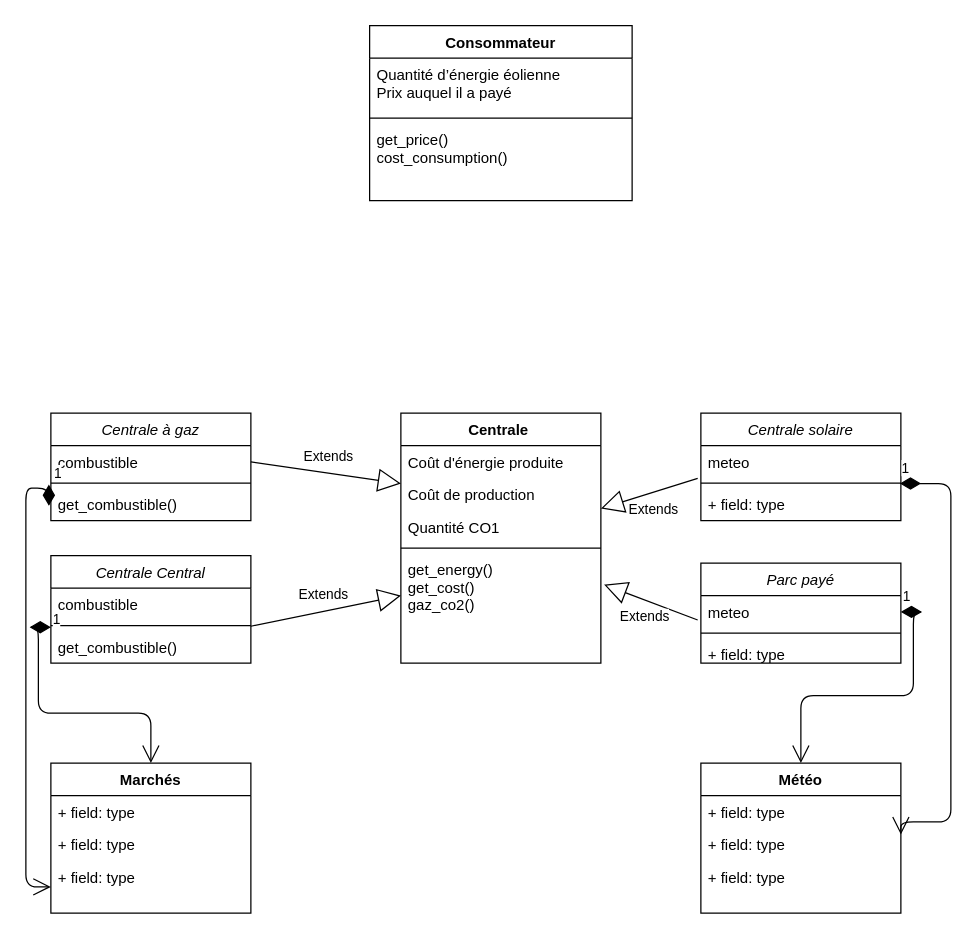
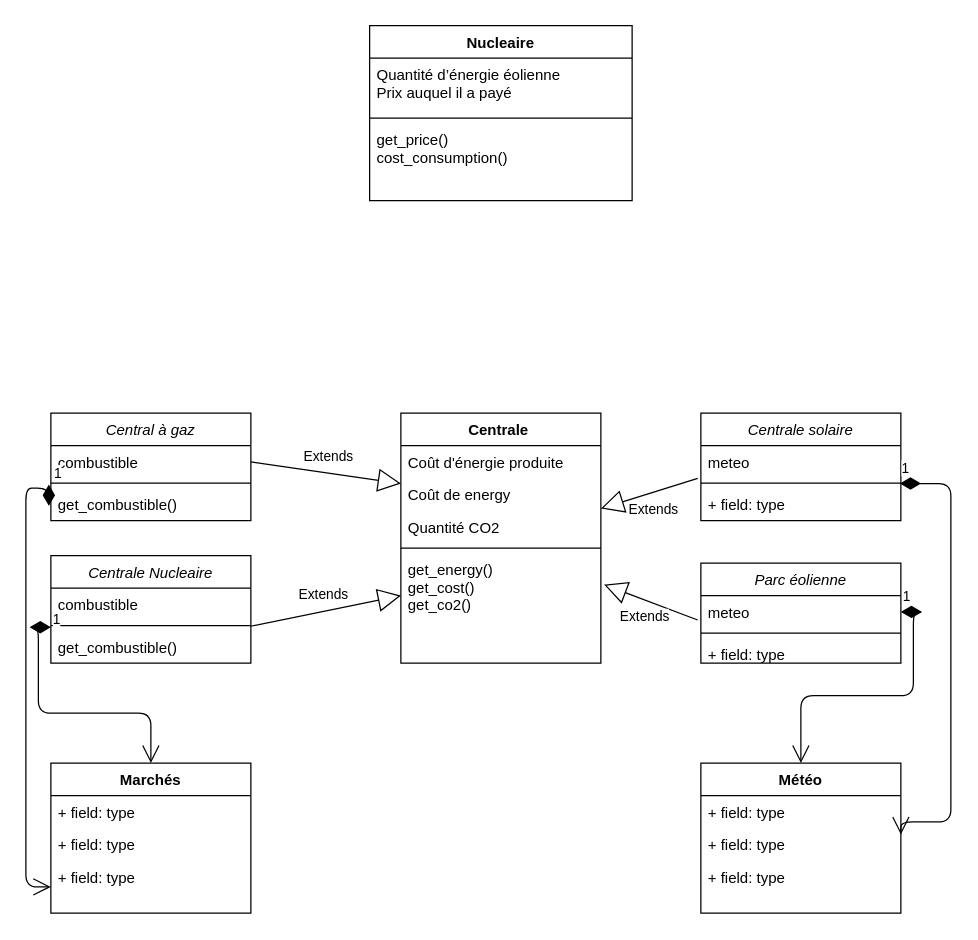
  <mxCell id="0" />
  <mxCell id="1" parent="0" />
  <mxCell id="2" value="Centrale " style="swimlane;fontStyle=1;align=center;verticalAlign=top;childLayout=stackLayout;horizontal=1;startSize=26;horizontalStack=0;resizeParent=1;resizeLast=0;collapsible=1;marginBottom=0;rounded=0;shadow=0;strokeWidth=1;" parent="1" vertex="1"><mxGeometry x="320" y="330" width="160" height="200" as="geometry"><mxRectangle x="230" y="140" width="160" height="26" as="alternateBounds" /></mxGeometry></mxCell>
  <mxCell id="3" value="Coût d'énergie produite" style="text;align=left;verticalAlign=top;spacingLeft=4;spacingRight=4;overflow=hidden;rotatable=0;points=[[0,0.5],[1,0.5]];portConstraint=eastwest;" parent="2" vertex="1"><mxGeometry y="26" width="160" height="26" as="geometry" /></mxCell>
- <mxCell id="4" value="Coût de production" style="text;align=left;verticalAlign=top;spacingLeft=4;spacingRight=4;overflow=hidden;rotatable=0;points=[[0,0.5],[1,0.5]];portConstraint=eastwest;rounded=0;shadow=0;html=0;" parent="2" vertex="1"><mxGeometry y="52" width="160" height="26" as="geometry" /></mxCell>
- <mxCell id="5" value="Quantité CO1" style="text;align=left;verticalAlign=top;spacingLeft=4;spacingRight=4;overflow=hidden;rotatable=0;points=[[0,0.5],[1,0.5]];portConstraint=eastwest;rounded=0;shadow=0;html=0;" parent="2" vertex="1"><mxGeometry y="78" width="160" height="26" as="geometry" /></mxCell>
+ <mxCell id="4" value="Coût de energy" style="text;align=left;verticalAlign=top;spacingLeft=4;spacingRight=4;overflow=hidden;rotatable=0;points=[[0,0.5],[1,0.5]];portConstraint=eastwest;rounded=0;shadow=0;html=0;" parent="2" vertex="1"><mxGeometry y="52" width="160" height="26" as="geometry" /></mxCell>
+ <mxCell id="5" value="Quantité CO2" style="text;align=left;verticalAlign=top;spacingLeft=4;spacingRight=4;overflow=hidden;rotatable=0;points=[[0,0.5],[1,0.5]];portConstraint=eastwest;rounded=0;shadow=0;html=0;" parent="2" vertex="1"><mxGeometry y="78" width="160" height="26" as="geometry" /></mxCell>
  <mxCell id="6" value="" style="line;html=1;strokeWidth=1;align=left;verticalAlign=middle;spacingTop=-1;spacingLeft=3;spacingRight=3;rotatable=0;labelPosition=right;points=[];portConstraint=eastwest;" parent="2" vertex="1"><mxGeometry y="104" width="160" height="8" as="geometry" /></mxCell>
- <mxCell id="7" value="get_energy()&#10;get_cost()&#10;gaz_co2()" style="text;align=left;verticalAlign=top;spacingLeft=4;spacingRight=4;overflow=hidden;rotatable=0;points=[[0,0.5],[1,0.5]];portConstraint=eastwest;" parent="2" vertex="1"><mxGeometry y="112" width="160" height="68" as="geometry" /></mxCell>
- <mxCell id="8" value="Consommateur" style="swimlane;fontStyle=1;align=center;verticalAlign=top;childLayout=stackLayout;horizontal=1;startSize=26;horizontalStack=0;resizeParent=1;resizeParentMax=0;resizeLast=0;collapsible=1;marginBottom=0;" vertex="1" parent="1"><mxGeometry x="295" y="20" width="210" height="140" as="geometry" /></mxCell>
+ <mxCell id="7" value="get_energy()&#10;get_cost()&#10;get_co2()" style="text;align=left;verticalAlign=top;spacingLeft=4;spacingRight=4;overflow=hidden;rotatable=0;points=[[0,0.5],[1,0.5]];portConstraint=eastwest;" parent="2" vertex="1"><mxGeometry y="112" width="160" height="68" as="geometry" /></mxCell>
+ <mxCell id="8" value="Nucleaire" style="swimlane;fontStyle=1;align=center;verticalAlign=top;childLayout=stackLayout;horizontal=1;startSize=26;horizontalStack=0;resizeParent=1;resizeParentMax=0;resizeLast=0;collapsible=1;marginBottom=0;" vertex="1" parent="1"><mxGeometry x="295" y="20" width="210" height="140" as="geometry" /></mxCell>
  <mxCell id="9" value="Quantité d’énergie éolienne &#10;Prix auquel il a payé" style="text;strokeColor=none;fillColor=none;align=left;verticalAlign=top;spacingLeft=4;spacingRight=4;overflow=hidden;rotatable=0;points=[[0,0.5],[1,0.5]];portConstraint=eastwest;" vertex="1" parent="8"><mxGeometry y="26" width="210" height="44" as="geometry" /></mxCell>
  <mxCell id="10" value="" style="line;strokeWidth=1;fillColor=none;align=left;verticalAlign=middle;spacingTop=-1;spacingLeft=3;spacingRight=3;rotatable=0;labelPosition=right;points=[];portConstraint=eastwest;" vertex="1" parent="8"><mxGeometry y="70" width="210" height="8" as="geometry" /></mxCell>
  <mxCell id="11" value="get_price()&#10;cost_consumption()&#10;&#10;" style="text;strokeColor=none;fillColor=none;align=left;verticalAlign=top;spacingLeft=4;spacingRight=4;overflow=hidden;rotatable=0;points=[[0,0.5],[1,0.5]];portConstraint=eastwest;" vertex="1" parent="8"><mxGeometry y="78" width="210" height="62" as="geometry" /></mxCell>
- <mxCell id="12" value="Centrale Central" style="swimlane;fontStyle=2;childLayout=stackLayout;horizontal=1;startSize=26;fillColor=none;horizontalStack=0;resizeParent=1;resizeParentMax=0;resizeLast=0;collapsible=1;marginBottom=0;" vertex="1" parent="1"><mxGeometry x="40" y="444" width="160" height="86" as="geometry" /></mxCell>
+ <mxCell id="12" value="Centrale Nucleaire" style="swimlane;fontStyle=2;childLayout=stackLayout;horizontal=1;startSize=26;fillColor=none;horizontalStack=0;resizeParent=1;resizeParentMax=0;resizeLast=0;collapsible=1;marginBottom=0;" vertex="1" parent="1"><mxGeometry x="40" y="444" width="160" height="86" as="geometry" /></mxCell>
  <mxCell id="13" value="combustible" style="text;strokeColor=none;fillColor=none;align=left;verticalAlign=top;spacingLeft=4;spacingRight=4;overflow=hidden;rotatable=0;points=[[0,0.5],[1,0.5]];portConstraint=eastwest;" vertex="1" parent="12"><mxGeometry y="26" width="160" height="26" as="geometry" /></mxCell>
  <mxCell id="14" value="" style="line;strokeWidth=1;fillColor=none;align=left;verticalAlign=middle;spacingTop=-1;spacingLeft=3;spacingRight=3;rotatable=0;labelPosition=right;points=[];portConstraint=eastwest;" vertex="1" parent="12"><mxGeometry y="52" width="160" height="8" as="geometry" /></mxCell>
  <mxCell id="15" value="get_combustible()" style="text;strokeColor=none;fillColor=none;align=left;verticalAlign=top;spacingLeft=4;spacingRight=4;overflow=hidden;rotatable=0;points=[[0,0.5],[1,0.5]];portConstraint=eastwest;" vertex="1" parent="12"><mxGeometry y="60" width="160" height="26" as="geometry" /></mxCell>
- <mxCell id="16" value="Centrale à gaz" style="swimlane;fontStyle=2;childLayout=stackLayout;horizontal=1;startSize=26;fillColor=none;horizontalStack=0;resizeParent=1;resizeParentMax=0;resizeLast=0;collapsible=1;marginBottom=0;" vertex="1" parent="1"><mxGeometry x="40" y="330" width="160" height="86" as="geometry" /></mxCell>
+ <mxCell id="16" value="Central à gaz" style="swimlane;fontStyle=2;childLayout=stackLayout;horizontal=1;startSize=26;fillColor=none;horizontalStack=0;resizeParent=1;resizeParentMax=0;resizeLast=0;collapsible=1;marginBottom=0;" vertex="1" parent="1"><mxGeometry x="40" y="330" width="160" height="86" as="geometry" /></mxCell>
  <mxCell id="17" value="combustible" style="text;strokeColor=none;fillColor=none;align=left;verticalAlign=top;spacingLeft=4;spacingRight=4;overflow=hidden;rotatable=0;points=[[0,0.5],[1,0.5]];portConstraint=eastwest;" vertex="1" parent="16"><mxGeometry y="26" width="160" height="26" as="geometry" /></mxCell>
  <mxCell id="18" value="" style="line;strokeWidth=1;fillColor=none;align=left;verticalAlign=middle;spacingTop=-1;spacingLeft=3;spacingRight=3;rotatable=0;labelPosition=right;points=[];portConstraint=eastwest;" vertex="1" parent="16"><mxGeometry y="52" width="160" height="8" as="geometry" /></mxCell>
  <mxCell id="19" value="get_combustible()" style="text;strokeColor=none;fillColor=none;align=left;verticalAlign=top;spacingLeft=4;spacingRight=4;overflow=hidden;rotatable=0;points=[[0,0.5],[1,0.5]];portConstraint=eastwest;" vertex="1" parent="16"><mxGeometry y="60" width="160" height="26" as="geometry" /></mxCell>
  <mxCell id="20" value="Centrale solaire" style="swimlane;fontStyle=2;childLayout=stackLayout;horizontal=1;startSize=26;fillColor=none;horizontalStack=0;resizeParent=1;resizeParentMax=0;resizeLast=0;collapsible=1;marginBottom=0;" vertex="1" parent="1"><mxGeometry x="560" y="330" width="160" height="86" as="geometry" /></mxCell>
  <mxCell id="21" value="meteo" style="text;strokeColor=none;fillColor=none;align=left;verticalAlign=top;spacingLeft=4;spacingRight=4;overflow=hidden;rotatable=0;points=[[0,0.5],[1,0.5]];portConstraint=eastwest;" vertex="1" parent="20"><mxGeometry y="26" width="160" height="26" as="geometry" /></mxCell>
  <mxCell id="22" value="" style="line;strokeWidth=1;fillColor=none;align=left;verticalAlign=middle;spacingTop=-1;spacingLeft=3;spacingRight=3;rotatable=0;labelPosition=right;points=[];portConstraint=eastwest;" vertex="1" parent="20"><mxGeometry y="52" width="160" height="8" as="geometry" /></mxCell>
  <mxCell id="23" value="+ field: type" style="text;strokeColor=none;fillColor=none;align=left;verticalAlign=top;spacingLeft=4;spacingRight=4;overflow=hidden;rotatable=0;points=[[0,0.5],[1,0.5]];portConstraint=eastwest;" vertex="1" parent="20"><mxGeometry y="60" width="160" height="26" as="geometry" /></mxCell>
- <mxCell id="24" value="Parc payé" style="swimlane;fontStyle=2;childLayout=stackLayout;horizontal=1;startSize=26;fillColor=none;horizontalStack=0;resizeParent=1;resizeParentMax=0;resizeLast=0;collapsible=1;marginBottom=0;" vertex="1" parent="1"><mxGeometry x="560" y="450" width="160" height="80" as="geometry" /></mxCell>
+ <mxCell id="24" value="Parc éolienne" style="swimlane;fontStyle=2;childLayout=stackLayout;horizontal=1;startSize=26;fillColor=none;horizontalStack=0;resizeParent=1;resizeParentMax=0;resizeLast=0;collapsible=1;marginBottom=0;" vertex="1" parent="1"><mxGeometry x="560" y="450" width="160" height="80" as="geometry" /></mxCell>
  <mxCell id="25" value="meteo" style="text;strokeColor=none;fillColor=none;align=left;verticalAlign=top;spacingLeft=4;spacingRight=4;overflow=hidden;rotatable=0;points=[[0,0.5],[1,0.5]];portConstraint=eastwest;" vertex="1" parent="24"><mxGeometry y="26" width="160" height="26" as="geometry" /></mxCell>
  <mxCell id="26" value="" style="line;strokeWidth=1;fillColor=none;align=left;verticalAlign=middle;spacingTop=-1;spacingLeft=3;spacingRight=3;rotatable=0;labelPosition=right;points=[];portConstraint=eastwest;" vertex="1" parent="24"><mxGeometry y="52" width="160" height="8" as="geometry" /></mxCell>
  <mxCell id="27" value="+ field: type" style="text;strokeColor=none;fillColor=none;align=left;verticalAlign=top;spacingLeft=4;spacingRight=4;overflow=hidden;rotatable=0;points=[[0,0.5],[1,0.5]];portConstraint=eastwest;" vertex="1" parent="24"><mxGeometry y="60" width="160" height="20" as="geometry" /></mxCell>
  <mxCell id="28" value="Extends" style="endArrow=block;endSize=16;endFill=0;html=1;exitX=1;exitY=0.563;exitDx=0;exitDy=0;exitPerimeter=0;entryX=0;entryY=0.5;entryDx=0;entryDy=0;" edge="1" parent="1" source="14" target="7"><mxGeometry x="0.007" y="13" width="160" relative="1" as="geometry"><mxPoint x="310" y="450" as="sourcePoint" /><mxPoint x="340" y="620" as="targetPoint" /><mxPoint as="offset" /></mxGeometry></mxCell>
  <mxCell id="29" value="Extends" style="endArrow=block;endSize=16;endFill=0;html=1;exitX=1;exitY=0.5;exitDx=0;exitDy=0;entryX=0;entryY=0.167;entryDx=0;entryDy=0;entryPerimeter=0;" edge="1" parent="1" source="17" target="4"><mxGeometry x="0.007" y="13" width="160" relative="1" as="geometry"><mxPoint x="320" y="397.044" as="sourcePoint" /><mxPoint x="270" y="330" as="targetPoint" /><mxPoint as="offset" /></mxGeometry></mxCell>
  <mxCell id="30" value="Extends" style="endArrow=block;endSize=16;endFill=0;html=1;entryX=1.016;entryY=0.37;entryDx=0;entryDy=0;entryPerimeter=0;exitX=-0.016;exitY=0.75;exitDx=0;exitDy=0;exitPerimeter=0;" edge="1" parent="1" source="25" target="7"><mxGeometry x="0.007" y="13" width="160" relative="1" as="geometry"><mxPoint x="550" y="476" as="sourcePoint" /><mxPoint x="230" y="505.598" as="targetPoint" /><mxPoint as="offset" /></mxGeometry></mxCell>
  <mxCell id="31" value="Météo" style="swimlane;fontStyle=1;childLayout=stackLayout;horizontal=1;startSize=26;fillColor=none;horizontalStack=0;resizeParent=1;resizeParentMax=0;resizeLast=0;collapsible=1;marginBottom=0;" vertex="1" parent="1"><mxGeometry x="560" y="610" width="160" height="120" as="geometry" /></mxCell>
  <mxCell id="32" value="+ field: type" style="text;strokeColor=none;fillColor=none;align=left;verticalAlign=top;spacingLeft=4;spacingRight=4;overflow=hidden;rotatable=0;points=[[0,0.5],[1,0.5]];portConstraint=eastwest;" vertex="1" parent="31"><mxGeometry y="26" width="160" height="26" as="geometry" /></mxCell>
  <mxCell id="33" value="+ field: type" style="text;strokeColor=none;fillColor=none;align=left;verticalAlign=top;spacingLeft=4;spacingRight=4;overflow=hidden;rotatable=0;points=[[0,0.5],[1,0.5]];portConstraint=eastwest;" vertex="1" parent="31"><mxGeometry y="52" width="160" height="26" as="geometry" /></mxCell>
  <mxCell id="34" value="+ field: type" style="text;strokeColor=none;fillColor=none;align=left;verticalAlign=top;spacingLeft=4;spacingRight=4;overflow=hidden;rotatable=0;points=[[0,0.5],[1,0.5]];portConstraint=eastwest;" vertex="1" parent="31"><mxGeometry y="78" width="160" height="42" as="geometry" /></mxCell>
  <mxCell id="35" value="1" style="endArrow=open;html=1;endSize=12;startArrow=diamondThin;startSize=14;startFill=1;edgeStyle=orthogonalEdgeStyle;align=left;verticalAlign=bottom;exitX=0.995;exitY=1.167;exitDx=0;exitDy=0;exitPerimeter=0;entryX=1;entryY=0.199;entryDx=0;entryDy=0;entryPerimeter=0;" edge="1" parent="1" source="21" target="33"><mxGeometry x="-1" y="3" relative="1" as="geometry"><mxPoint x="310" y="450" as="sourcePoint" /><mxPoint x="470" y="450" as="targetPoint" /><Array as="points"><mxPoint x="760" y="386" /><mxPoint x="760" y="657" /></Array></mxGeometry></mxCell>
  <mxCell id="36" value="1" style="endArrow=open;html=1;endSize=12;startArrow=diamondThin;startSize=14;startFill=1;edgeStyle=orthogonalEdgeStyle;align=left;verticalAlign=bottom;exitX=1;exitY=0.5;exitDx=0;exitDy=0;" edge="1" parent="1" source="25" target="31"><mxGeometry x="-1" y="3" relative="1" as="geometry"><mxPoint x="310" y="450" as="sourcePoint" /><mxPoint x="720" y="680" as="targetPoint" /></mxGeometry></mxCell>
  <mxCell id="37" value="Marchés" style="swimlane;fontStyle=1;childLayout=stackLayout;horizontal=1;startSize=26;fillColor=none;horizontalStack=0;resizeParent=1;resizeParentMax=0;resizeLast=0;collapsible=1;marginBottom=0;" vertex="1" parent="1"><mxGeometry x="40" y="610" width="160" height="120" as="geometry" /></mxCell>
  <mxCell id="38" value="+ field: type" style="text;strokeColor=none;fillColor=none;align=left;verticalAlign=top;spacingLeft=4;spacingRight=4;overflow=hidden;rotatable=0;points=[[0,0.5],[1,0.5]];portConstraint=eastwest;" vertex="1" parent="37"><mxGeometry y="26" width="160" height="26" as="geometry" /></mxCell>
  <mxCell id="39" value="+ field: type" style="text;strokeColor=none;fillColor=none;align=left;verticalAlign=top;spacingLeft=4;spacingRight=4;overflow=hidden;rotatable=0;points=[[0,0.5],[1,0.5]];portConstraint=eastwest;" vertex="1" parent="37"><mxGeometry y="52" width="160" height="26" as="geometry" /></mxCell>
  <mxCell id="40" value="+ field: type" style="text;strokeColor=none;fillColor=none;align=left;verticalAlign=top;spacingLeft=4;spacingRight=4;overflow=hidden;rotatable=0;points=[[0,0.5],[1,0.5]];portConstraint=eastwest;" vertex="1" parent="37"><mxGeometry y="78" width="160" height="42" as="geometry" /></mxCell>
  <mxCell id="41" value="Extends" style="endArrow=block;endSize=16;endFill=0;html=1;entryX=1;entryY=-0.064;entryDx=0;entryDy=0;entryPerimeter=0;exitX=-0.016;exitY=1.006;exitDx=0;exitDy=0;exitPerimeter=0;" edge="1" parent="1" source="21" target="5"><mxGeometry x="0.007" y="13" width="160" relative="1" as="geometry"><mxPoint x="338.4" y="484.644" as="sourcePoint" /><mxPoint x="220" y="495.598" as="targetPoint" /><mxPoint as="offset" /></mxGeometry></mxCell>
  <mxCell id="42" value="1" style="endArrow=open;html=1;endSize=12;startArrow=diamondThin;startSize=14;startFill=1;edgeStyle=orthogonalEdgeStyle;align=left;verticalAlign=bottom;entryX=0;entryY=0.5;entryDx=0;entryDy=0;exitX=-0.01;exitY=-0.109;exitDx=0;exitDy=0;exitPerimeter=0;" edge="1" parent="1" source="19" target="40"><mxGeometry x="-1" y="3" relative="1" as="geometry"><mxPoint x="30" y="390" as="sourcePoint" /><mxPoint x="470" y="530" as="targetPoint" /><Array as="points"><mxPoint x="38" y="390" /><mxPoint x="20" y="390" /><mxPoint x="20" y="709" /></Array></mxGeometry></mxCell>
  <mxCell id="43" value="1" style="endArrow=open;html=1;endSize=12;startArrow=diamondThin;startSize=14;startFill=1;edgeStyle=orthogonalEdgeStyle;align=left;verticalAlign=bottom;exitX=0;exitY=-0.103;exitDx=0;exitDy=0;exitPerimeter=0;entryX=0.5;entryY=0;entryDx=0;entryDy=0;" edge="1" parent="1" source="15" target="37"><mxGeometry x="-1" y="3" relative="1" as="geometry"><mxPoint x="310" y="530" as="sourcePoint" /><mxPoint x="470" y="530" as="targetPoint" /></mxGeometry></mxCell>
